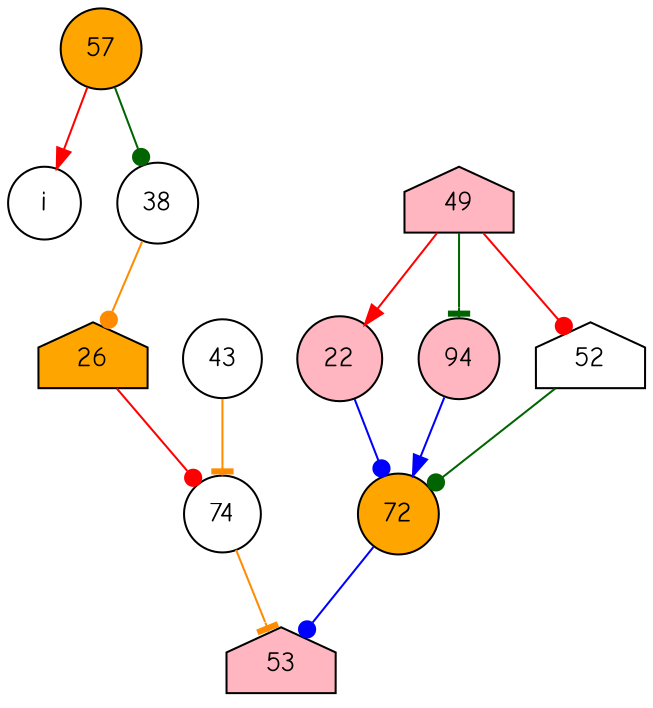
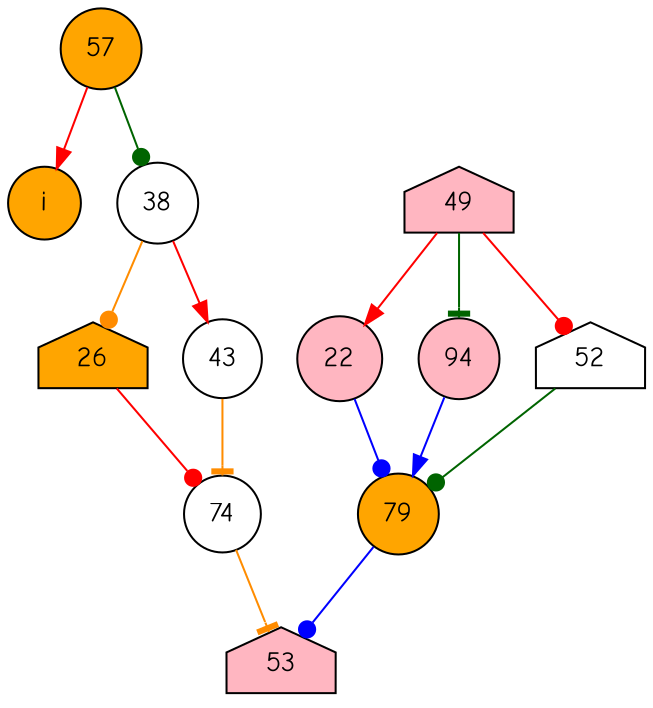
  digraph {
    fontname="Comic Neue"
    node [fillcolor=white fontname="Comic Neue" shape=circle style=filled p=6]
    edge [arrowhead=dot color=red fontname="Comic Neue"]
-   i [D=603.859 T=1605.45 p=""]
+   i [D=603.859 T=1605.45 fillcolor=orange p=""]
    n2 [fillcolor=orange label=57 p=7]
    n3 [label=38 p=2]
    n4 [fillcolor=lightpink label=49 p=3 shape=house]
    n5 [fillcolor=lightpink label=22 p=5]
    n6 [fillcolor=lightpink label=94]
    n7 [label=52 shape=house]
    n8 [fillcolor=orange label=26 shape=house]
    n9 [label=43 p=2]
    n10 [fillcolor=lightpink label=53 p=5 shape=house]
-   n11 [fillcolor=orange label=72 p=1]
+   n11 [fillcolor=orange label=79 p=1]
    n12 [label=74 p=0]
    n2 -> i [arrowhead=normal]
    n2 -> n3 [color=darkgreen]
    n3 -> n8 [color=darkorange]
+   n3 -> n9 [arrowhead=normal]
    n4 -> n5 [arrowhead=normal]
    n4 -> n6 [arrowhead=tee color=darkgreen]
    n4 -> n7
    n5 -> n11 [color=blue]
    n6 -> n11 [arrowhead=normal color=blue]
    n7 -> n11 [color=darkgreen]
    n8 -> n12
    n9 -> n12 [arrowhead=tee color=darkorange]
    n11 -> n10 [color=blue]
    n12 -> n10 [arrowhead=tee color=darkorange]
  }
